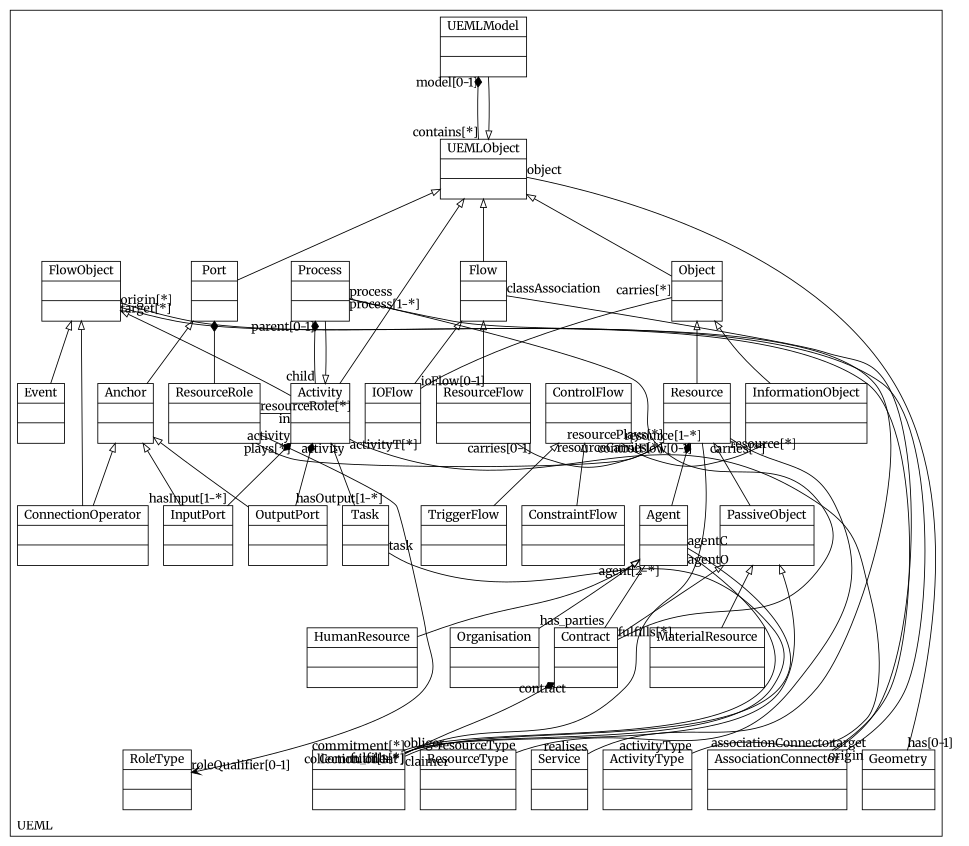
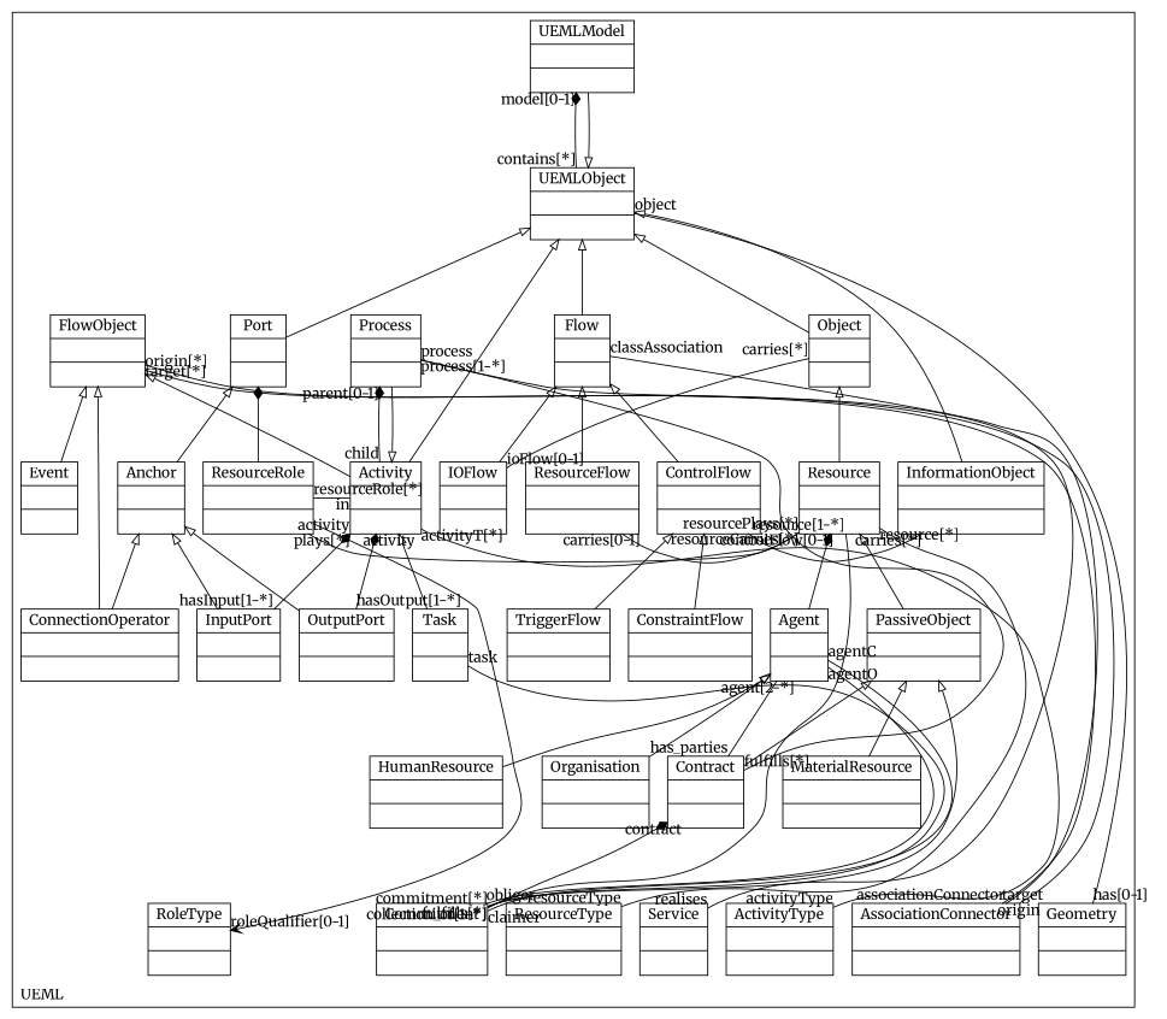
  digraph {
    compound=true
    fontname=Merriweather
    labeljust=l
    labelloc=t
    nodeSep=0.75
    rankdir=BT
    node [fontname=Merriweather shape=record]
    edge [arrowhead=onormal constraint=true fontname=Merriweather group=UEMLObject minlen=2]
    n1 [label="{UEMLObject| | }"]
    n2 [label="{Geometry| | }"]
    n3 [label="{UEMLModel| | }"]
    n4 [label="{Port| | }"]
    n5 [label="{Flow| | }"]
    n6 [label="{AssociationConnector| | }"]
    n7 [label="{Activity| | }"]
    n8 [label="{Process| | }"]
    n9 [label="{ActivityType| | }"]
    n10 [label="{FlowObject| | }"]
    n11 [label="{Service| | }"]
    n12 [label="{Object| | }"]
    n13 [label="{InformationObject| | }"]
    n14 [label="{ControlFlow| | }"]
    n15 [label="{Resource| | }"]
    n16 [label="{ResourceFlow| | }"]
    n17 [label="{ResourceType| | }"]
    n18 [label="{Commitment| | }"]
    n19 [label="{PassiveObject| | }"]
    n20 [label="{Agent| | }"]
    n21 [label="{Task| | }"]
    n22 [label="{Contract| | }"]
    n23 [label="{MaterialResource| | }"]
    n24 [label="{HumanResource| | }"]
    n25 [label="{IOFlow| | }"]
    n26 [label="{TriggerFlow| | }"]
    n27 [label="{ConstraintFlow| | }"]
    n28 [label="{ResourceRole| | }"]
    n29 [label="{RoleType| | }"]
    n30 [label="{Anchor| | }"]
    n31 [label="{OutputPort| | }"]
    n32 [label="{InputPort| | }"]
    n33 [label="{ConnectionOperator| | }"]
    n34 [label="{Event| | }"]
    n35 [label="{Organisation| | }"]
    subgraph cluster_1 {
      color=black
      label=UEML
      n1
      n2
      n3
      n4
      n5
      n6
      n7
      n8
      n9
      n10
      n11
      n12
      n13
      n14
      n15
      n16
      n17
      n18
      n19
      n20
      n21
      n22
      n23
      n24
      n25
      n26
      n27
      n28
      n29
      n30
      n31
      n32
      n33
      n34
      n35
    }
    n1 -> n2 [arrowhead=none arrowtail=none constraint=false group=Geometry headlabel="has[0-1]" taillabel=object]
    n1 -> n3 [arrowhead=diamond arrowtail=none group=UEMLModel headlabel="model[0-1]" taillabel="contains[*]"]
    n3 -> n1
    n4 -> n1
    n5 -> n1
    n5 -> n6 [arrowhead=none arrowtail=none constraint=false group=AssociationConnector headlabel=associationConnector taillabel=classAssociation]
    n7 -> n1
    n7 -> n8 [arrowhead=diamond arrowtail=none group=Process headlabel="parent[0-1]" taillabel=child]
    n7 -> n9 [arrowhead=none arrowtail=none constraint=false group=ActivityType headlabel=activityType taillabel="activityT[*]"]
    n7 -> n10 [group=FlowObject]
    n8 -> n7 [group=Activity]
    n8 -> n11 [arrowhead=none arrowtail=none constraint=false group=Service headlabel=realises taillabel=process]
    n10 -> n6 [arrowhead=none arrowtail=none constraint=false group=AssociationConnector headlabel=target taillabel="origin[*]"]
    n10 -> n6 [arrowhead=none arrowtail=none constraint=false group=AssociationConnector headlabel=origin taillabel="target[*]"]
    n12 -> n1
-   n13 -> n12 [group=Object]
+   n13 -> n1 [group=Object]
    n13 -> n14 [arrowhead=none arrowtail=none constraint=false group=ControlFlow headlabel="controlFlow[0-1]" taillabel="carries[*]"]
+   n14 -> n5 [group=Flow]
    n15 -> n12 [group=Object]
    n15 -> n16 [arrowhead=none arrowtail=none constraint=false group=ResourceFlow headlabel="carries[0-1]" taillabel="resourceCarries[*]"]
    n15 -> n17 [arrowhead=none arrowtail=none constraint=false group=ResourceType headlabel=resourceType taillabel="resource[*]"]
    n15 -> n18 [arrowhead=none arrowtail=none constraint=false group=Commitment headlabel="commitment[*]" taillabel="resource[1-*]"]
    n16 -> n5 [group=Flow]
    n18 -> n19 [group=PassiveObject]
    n18 -> n20 [arrowhead=none arrowtail=none constraint=false group=Agent headlabel=agentO taillabel=obliger]
    n18 -> n20 [arrowhead=none arrowtail=none constraint=false group=Agent headlabel=agentC taillabel=claimer]
    n18 -> n21 [arrowhead=none arrowtail=none constraint=false group=Task headlabel=task taillabel="fulfills[*]"]
    n18 -> n22 [arrowhead=diamond arrowtail=none group=Contract headlabel=contract taillabel="collection_of[1-*]"]
    n19 -> n15 [group=Resource]
    n20 -> n15 [arrowhead=diamond group=Resource]
    n21 -> n7 [group=Activity]
    n22 -> n8 [arrowhead=none arrowtail=none constraint=false group=Process headlabel="process[1-*]" taillabel="fulfills[*]"]
    n22 -> n19 [group=PassiveObject]
    n22 -> n20 [arrowhead=none arrowtail=none constraint=false group=Agent headlabel="agent[2-*]" taillabel=has_parties]
    n23 -> n19 [group=PassiveObject]
    n24 -> n20 [group=Agent]
    n25 -> n5 [group=Flow]
    n25 -> n12 [arrowhead=none arrowtail=none constraint=false group=Object headlabel="carries[*]" taillabel="ioFlow[0-1]"]
    n26 -> n14 [group=ControlFlow]
    n27 -> n14 [group=ControlFlow]
    n28 -> n4 [arrowhead=diamond group=Port]
    n28 -> n7 [arrowhead=none arrowtail=none constraint=false group=Activity headlabel=in taillabel="resourceRole[*]"]
    n28 -> n15 [arrowhead=none arrowtail=none constraint=false group=Resource headlabel="resourcePlays[*]" taillabel="plays[*]"]
    n28 -> n29 [arrowhead=vee arrowtail=none constraint=false group=RoleType headlabel="roleQualifier[0-1]"]
    n30 -> n4 [group=Port]
    n31 -> n7 [arrowhead=diamond arrowtail=none group=Activity headlabel=activity taillabel="hasOutput[1-*]"]
    n31 -> n30 [group=Anchor]
    n32 -> n7 [arrowhead=diamond arrowtail=none group=Activity headlabel=activity taillabel="hasInput[1-*]"]
    n32 -> n30 [group=Anchor]
    n33 -> n10 [group=FlowObject]
    n33 -> n30 [group=Anchor]
    n34 -> n10 [group=FlowObject]
    n35 -> n20 [group=Agent]
  }
